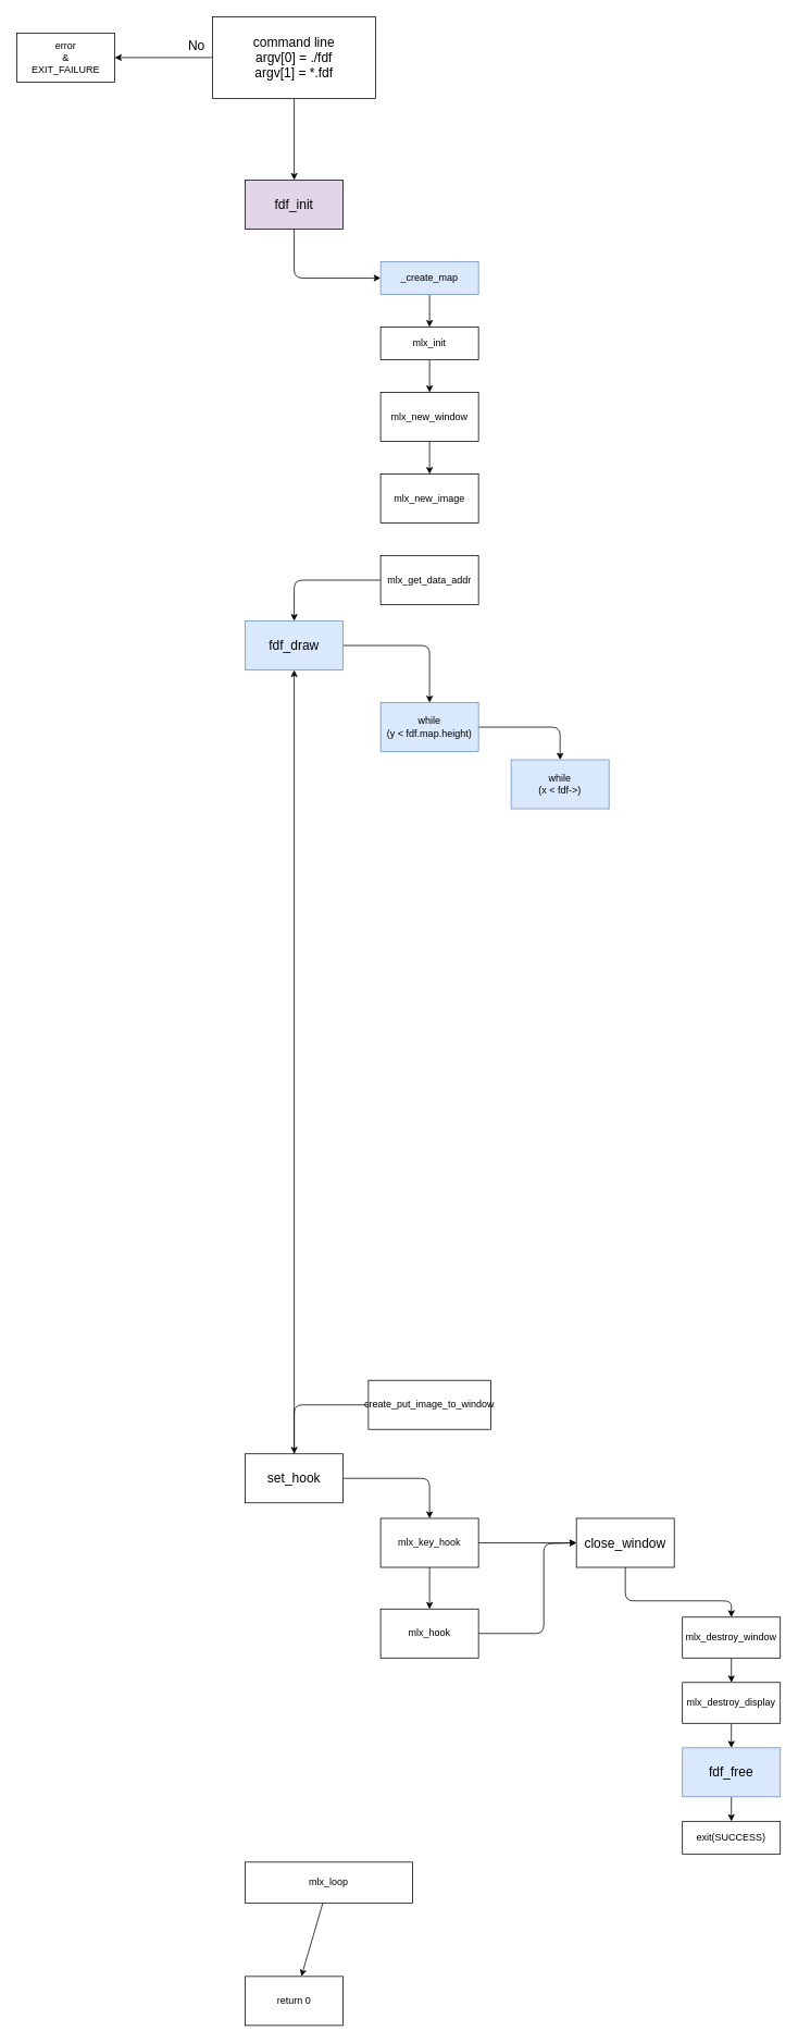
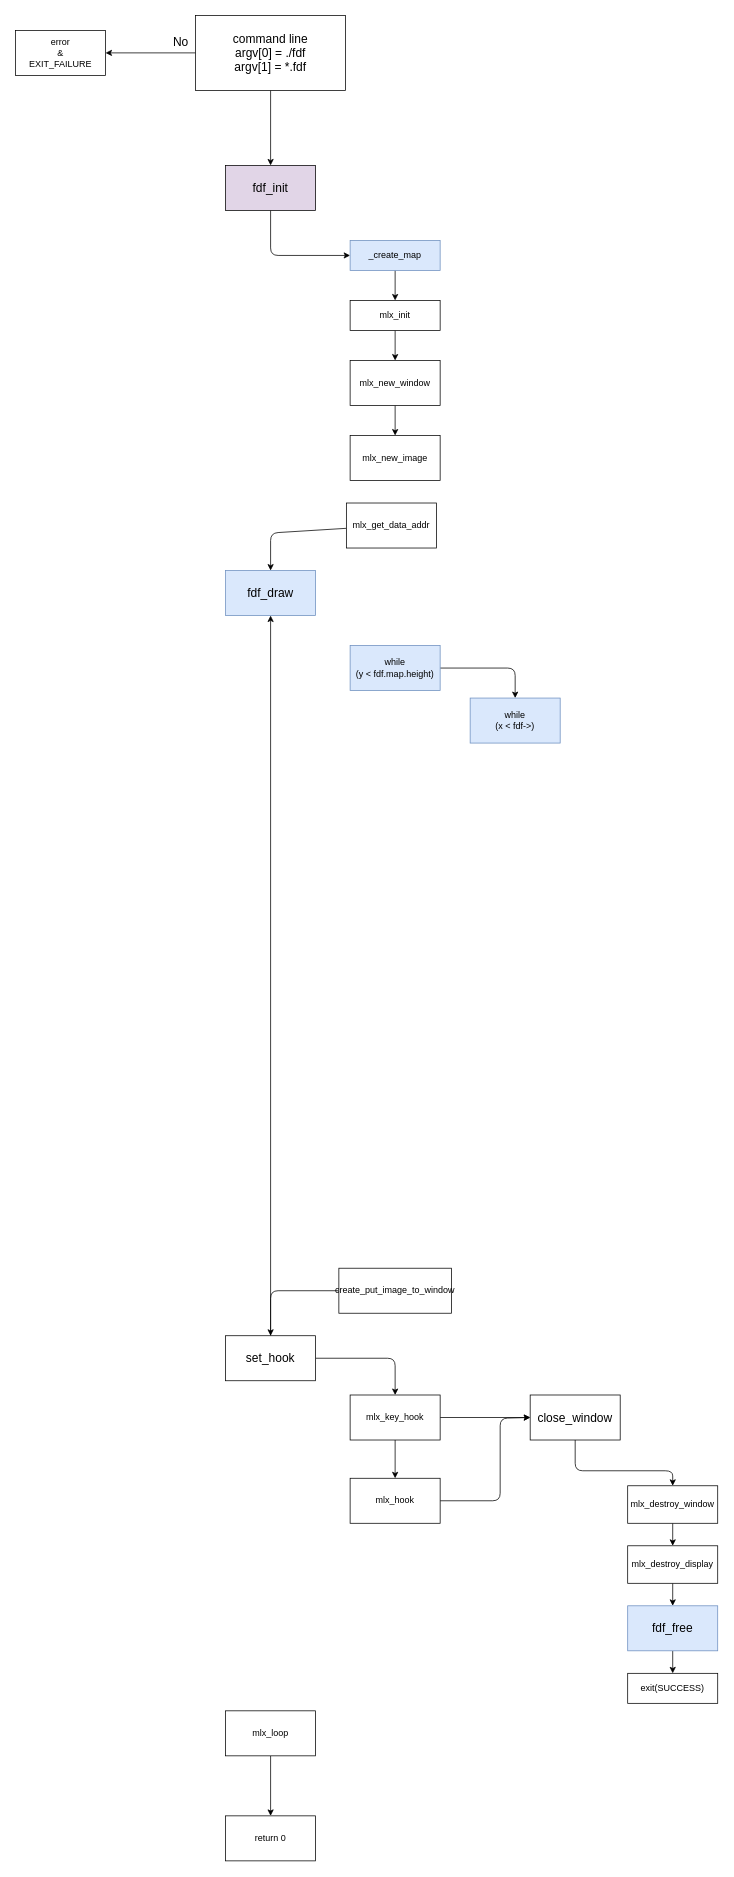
  <mxCell id="0" />
  <mxCell id="1" parent="0" />
  <mxCell id="2" value="" style="edgeStyle=none;html=1;fontSize=16;" parent="1" source="4" target="5" edge="1"><mxGeometry relative="1" as="geometry" /></mxCell>
  <mxCell id="3" value="" style="edgeStyle=none;html=1;fontSize=16;" parent="1" source="4" target="8" edge="1"><mxGeometry relative="1" as="geometry" /></mxCell>
  <mxCell id="4" value="&lt;font style=&quot;font-size: 16px;&quot;&gt;command line&lt;br&gt;argv[0] = ./fdf&lt;br&gt;argv[1] = *.fdf&lt;br&gt;&lt;/font&gt;" style="rounded=0;whiteSpace=wrap;html=1;" parent="1" vertex="1"><mxGeometry x="260" y="20" width="200" height="100" as="geometry" /></mxCell>
  <mxCell id="5" value="error&lt;br&gt;&amp;amp;&lt;br&gt;EXIT_FAILURE" style="whiteSpace=wrap;html=1;rounded=0;" parent="1" vertex="1"><mxGeometry x="20" y="40" width="120" height="60" as="geometry" /></mxCell>
  <mxCell id="6" value="No" style="text;html=1;align=center;verticalAlign=middle;resizable=0;points=[];autosize=1;strokeColor=none;fillColor=none;fontSize=16;" parent="1" vertex="1"><mxGeometry x="220" y="40" width="40" height="30" as="geometry" /></mxCell>
  <mxCell id="7" value="" style="edgeStyle=none;html=1;fontSize=16;" parent="1" source="8" target="10" edge="1"><mxGeometry relative="1" as="geometry"><Array as="points"><mxPoint x="360" y="340" /></Array></mxGeometry></mxCell>
  <mxCell id="8" value="&lt;font style=&quot;font-size: 16px;&quot;&gt;fdf_init&lt;/font&gt;" style="whiteSpace=wrap;html=1;rounded=0;fillColor=#e1d5e7;" parent="1" vertex="1"><mxGeometry x="300" y="220" width="120" height="60" as="geometry" /></mxCell>
  <mxCell id="9" value="" style="edgeStyle=none;html=1;fontSize=16;" parent="1" source="10" target="12" edge="1"><mxGeometry relative="1" as="geometry" /></mxCell>
  <mxCell id="10" value="_create_map" style="whiteSpace=wrap;html=1;rounded=0;fillColor=#dae8fc;strokeColor=#6c8ebf;" parent="1" vertex="1"><mxGeometry x="466" y="320" width="120" height="40" as="geometry" /></mxCell>
  <mxCell id="11" value="" style="edgeStyle=none;html=1;fontSize=16;" parent="1" source="12" target="14" edge="1"><mxGeometry relative="1" as="geometry" /></mxCell>
  <mxCell id="12" value="mlx_init" style="whiteSpace=wrap;html=1;rounded=0;" parent="1" vertex="1"><mxGeometry x="466" y="400" width="120" height="40" as="geometry" /></mxCell>
  <mxCell id="13" value="" style="edgeStyle=none;html=1;fontSize=16;" parent="1" source="14" target="15" edge="1"><mxGeometry relative="1" as="geometry" /></mxCell>
  <mxCell id="14" value="mlx_new_window" style="whiteSpace=wrap;html=1;rounded=0;" parent="1" vertex="1"><mxGeometry x="466" y="480" width="120" height="60" as="geometry" /></mxCell>
  <mxCell id="15" value="mlx_new_image" style="whiteSpace=wrap;html=1;rounded=0;" parent="1" vertex="1"><mxGeometry x="466" y="580" width="120" height="60" as="geometry" /></mxCell>
  <mxCell id="16" value="" style="edgeStyle=none;html=1;fontSize=16;" parent="1" source="17" target="19" edge="1"><mxGeometry relative="1" as="geometry"><Array as="points"><mxPoint x="360" y="710" /></Array></mxGeometry></mxCell>
- <mxCell id="17" value="mlx_get_data_addr" style="whiteSpace=wrap;html=1;rounded=0;" parent="1" vertex="1"><mxGeometry x="466" y="680" width="120" height="60" as="geometry" /></mxCell>
- <mxCell id="18" value="" style="edgeStyle=none;html=1;fontSize=16;" parent="1" source="19" target="21" edge="1"><mxGeometry relative="1" as="geometry"><Array as="points"><mxPoint x="526" y="790" /></Array></mxGeometry></mxCell>
+ <mxCell id="17" value="mlx_get_data_addr" style="whiteSpace=wrap;html=1;rounded=0;" parent="1" vertex="1"><mxGeometry x="461" y="670" width="120" height="60" as="geometry" /></mxCell>
  <mxCell id="19" value="&lt;font style=&quot;font-size: 16px;&quot;&gt;fdf_draw&lt;/font&gt;" style="whiteSpace=wrap;html=1;rounded=0;direction=west;fillColor=#dae8fc;strokeColor=#6c8ebf;" parent="1" vertex="1"><mxGeometry x="300" y="760" width="120" height="60" as="geometry" /></mxCell>
  <mxCell id="20" value="" style="edgeStyle=none;html=1;" edge="1" parent="1" source="21" target="44"><mxGeometry relative="1" as="geometry"><Array as="points"><mxPoint x="686" y="890" /></Array></mxGeometry></mxCell>
  <mxCell id="21" value="while&lt;br&gt;(y &amp;lt; fdf.map.height)" style="whiteSpace=wrap;html=1;fillColor=#dae8fc;strokeColor=#6c8ebf;rounded=0;" parent="1" vertex="1"><mxGeometry x="466" y="860" width="120" height="60" as="geometry" /></mxCell>
  <mxCell id="22" value="" style="edgeStyle=none;html=1;fontSize=16;" parent="1" source="23" target="26" edge="1"><mxGeometry relative="1" as="geometry"><Array as="points"><mxPoint x="360" y="1720" /></Array></mxGeometry></mxCell>
  <mxCell id="23" value="create_put_image_to_window" style="whiteSpace=wrap;html=1;rounded=0;" parent="1" vertex="1"><mxGeometry x="451" y="1690" width="150" height="60" as="geometry" /></mxCell>
  <mxCell id="24" value="" style="edgeStyle=none;html=1;fontSize=16;" parent="1" source="26" target="19" edge="1"><mxGeometry relative="1" as="geometry" /></mxCell>
  <mxCell id="25" value="" style="edgeStyle=none;html=1;fontSize=16;" parent="1" source="26" target="32" edge="1"><mxGeometry relative="1" as="geometry"><Array as="points"><mxPoint x="526" y="1810" /></Array></mxGeometry></mxCell>
  <mxCell id="26" value="&lt;font style=&quot;font-size: 16px;&quot;&gt;set_hook&lt;/font&gt;" style="whiteSpace=wrap;html=1;rounded=0;" parent="1" vertex="1"><mxGeometry x="300" y="1780" width="120" height="60" as="geometry" /></mxCell>
  <mxCell id="27" value="" style="edgeStyle=none;html=1;fontSize=16;" parent="1" source="28" target="29" edge="1"><mxGeometry relative="1" as="geometry" /></mxCell>
- <mxCell id="28" value="mlx_loop" style="whiteSpace=wrap;html=1;rounded=0;direction=west;" parent="1" vertex="1"><mxGeometry x="300" y="2280" width="205" height="50" as="geometry" /></mxCell>
+ <mxCell id="28" value="mlx_loop" style="whiteSpace=wrap;html=1;rounded=0;direction=west;" parent="1" vertex="1"><mxGeometry x="300" y="2280" width="120" height="60" as="geometry" /></mxCell>
  <mxCell id="29" value="return 0" style="whiteSpace=wrap;html=1;rounded=0;" parent="1" vertex="1"><mxGeometry x="300" y="2420" width="120" height="60" as="geometry" /></mxCell>
  <mxCell id="30" value="" style="edgeStyle=none;html=1;fontSize=16;" parent="1" source="32" target="34" edge="1"><mxGeometry relative="1" as="geometry" /></mxCell>
  <mxCell id="31" value="" style="edgeStyle=none;html=1;fontSize=12;" parent="1" source="32" target="36" edge="1"><mxGeometry relative="1" as="geometry" /></mxCell>
  <mxCell id="32" value="mlx_key_hook" style="whiteSpace=wrap;html=1;rounded=0;" parent="1" vertex="1"><mxGeometry x="466" y="1859" width="120" height="60" as="geometry" /></mxCell>
  <mxCell id="33" style="edgeStyle=none;html=1;entryX=0;entryY=0.5;entryDx=0;entryDy=0;fontSize=12;" parent="1" source="34" target="36" edge="1"><mxGeometry relative="1" as="geometry"><Array as="points"><mxPoint x="666" y="2000" /><mxPoint x="666" y="1890" /></Array></mxGeometry></mxCell>
  <mxCell id="34" value="mlx_hook" style="whiteSpace=wrap;html=1;rounded=0;" parent="1" vertex="1"><mxGeometry x="466" y="1970" width="120" height="60" as="geometry" /></mxCell>
  <mxCell id="35" value="" style="edgeStyle=none;html=1;fontSize=16;" parent="1" source="36" target="38" edge="1"><mxGeometry relative="1" as="geometry"><Array as="points"><mxPoint x="766" y="1960" /><mxPoint x="896" y="1960" /></Array></mxGeometry></mxCell>
  <mxCell id="36" value="&lt;font style=&quot;font-size: 16px;&quot;&gt;close_window&lt;/font&gt;" style="whiteSpace=wrap;html=1;rounded=0;" parent="1" vertex="1"><mxGeometry x="706" y="1859" width="120" height="60" as="geometry" /></mxCell>
  <mxCell id="37" value="" style="edgeStyle=none;html=1;fontSize=16;" parent="1" source="38" target="40" edge="1"><mxGeometry relative="1" as="geometry" /></mxCell>
  <mxCell id="38" value="mlx_destroy_window" style="whiteSpace=wrap;html=1;rounded=0;" parent="1" vertex="1"><mxGeometry x="836" y="1980" width="120" height="50" as="geometry" /></mxCell>
  <mxCell id="39" value="" style="edgeStyle=none;html=1;fontSize=16;" parent="1" source="40" target="42" edge="1"><mxGeometry relative="1" as="geometry" /></mxCell>
  <mxCell id="40" value="mlx_destroy_display" style="whiteSpace=wrap;html=1;rounded=0;" parent="1" vertex="1"><mxGeometry x="836" y="2060" width="120" height="50" as="geometry" /></mxCell>
  <mxCell id="41" value="" style="edgeStyle=none;html=1;fontSize=16;" parent="1" source="42" target="43" edge="1"><mxGeometry relative="1" as="geometry" /></mxCell>
  <mxCell id="42" value="&lt;font style=&quot;font-size: 16px;&quot;&gt;fdf_free&lt;/font&gt;" style="whiteSpace=wrap;html=1;rounded=0;fillColor=#dae8fc;strokeColor=#6c8ebf;" parent="1" vertex="1"><mxGeometry x="836" y="2140" width="120" height="60" as="geometry" /></mxCell>
  <mxCell id="43" value="exit(SUCCESS)" style="whiteSpace=wrap;html=1;rounded=0;" parent="1" vertex="1"><mxGeometry x="836" y="2230" width="120" height="40" as="geometry" /></mxCell>
  <mxCell id="44" value="while&lt;br&gt;(x &amp;lt; fdf-&amp;gt;)" style="whiteSpace=wrap;html=1;fillColor=#dae8fc;strokeColor=#6c8ebf;rounded=0;" vertex="1" parent="1"><mxGeometry x="626" y="930" width="120" height="60" as="geometry" /></mxCell>
